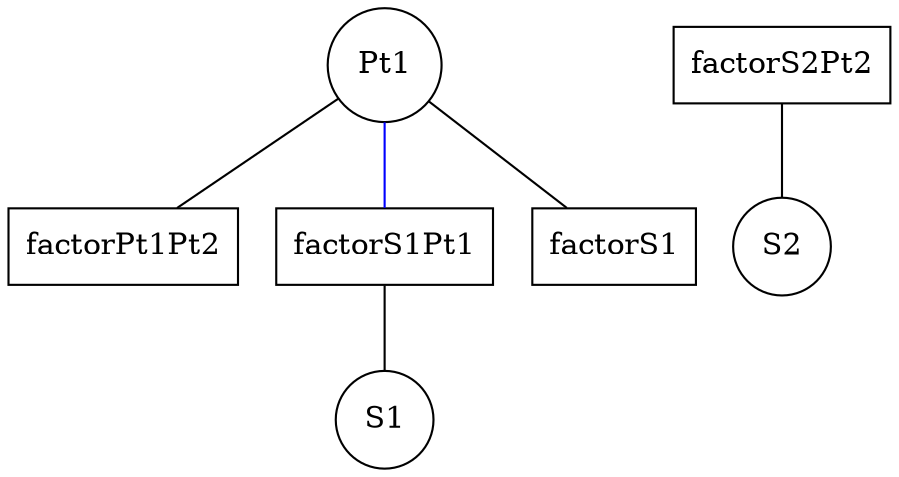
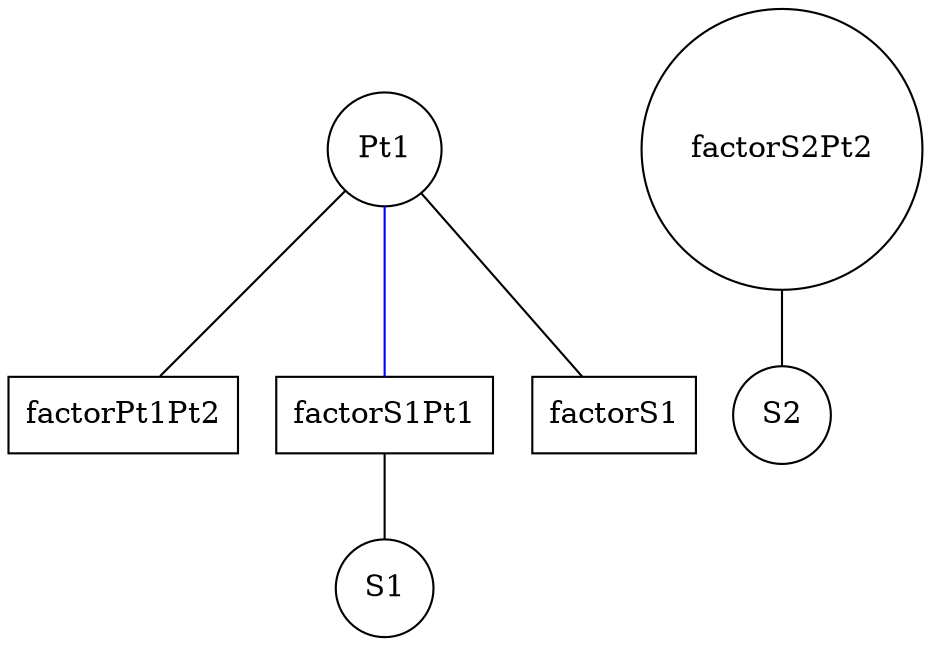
  graph {
    node [shape=box]
    edge [color=black]
    n1 [label=Pt1 shape=circle]
    n2 [label=factorPt1Pt2]
    n3 [label=factorS1Pt1]
    n4 [label=factorS1]
    n5 [label=S1 shape=circle]
-   n6 [label=factorS2Pt2]
+   n6 [label=factorS2Pt2 shape=circle]
    n7 [label=S2 shape=circle]
    n1 -- n2
    n1 -- n3 [color=blue]
    n1 -- n4
    n3 -- n5
    n6 -- n7
  }
